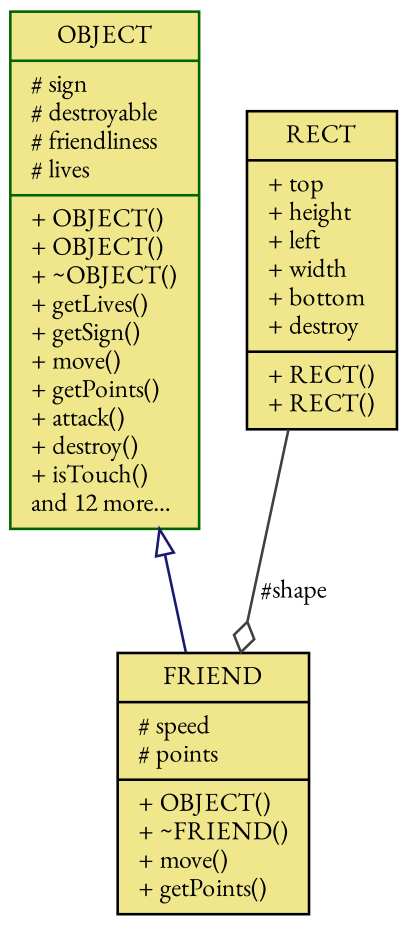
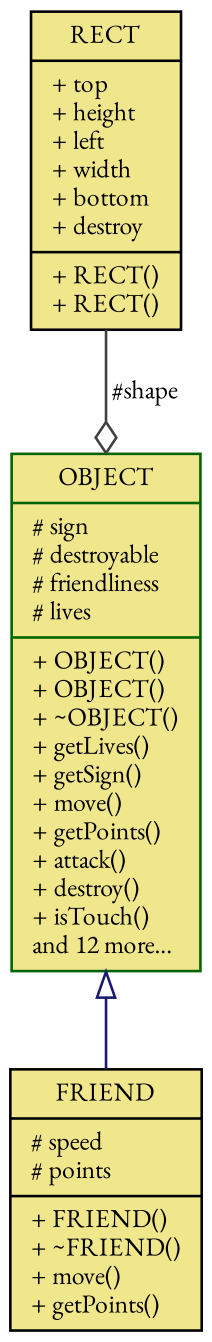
  digraph {
    fontname="EB Garamond"
    node [color=black fillcolor=khaki fontname="EB Garamond" fontsize=10 shape=record style=filled]
    edge [fontname="EB Garamond" fontsize=10 labelfontname=Helvetica labelfontsize=10 style=solid]
-   n1 [fontcolor=black height=0.2 label="{FRIEND\n|# speed\l# points\l|+ OBJECT()\l+ ~FRIEND()\l+ move()\l+ getPoints()\l}" width=0.4]
+   n1 [fontcolor=black height=0.2 label="{FRIEND\n|# speed\l# points\l|+ FRIEND()\l+ ~FRIEND()\l+ move()\l+ getPoints()\l}" width=0.4]
    n2 [color=darkgreen height=0.2 label="{OBJECT\n|# sign\l# destroyable\l# friendliness\l# lives\l|+ OBJECT()\l+ OBJECT()\l+ ~OBJECT()\l+ getLives()\l+ getSign()\l+ move()\l+ getPoints()\l+ attack()\l+ destroy()\l+ isTouch()\land 12 more...\l}" width=0.4]
    n3 [height=0.2 label="{RECT\n|+ top\l+ height\l+ left\l+ width\l+ bottom\l+ destroy\l|+ RECT()\l+ RECT()\l}" width=0.4]
    n2 -> n1 [arrowtail=onormal color=midnightblue dir=back]
-   n3 -> n1 [arrowhead=odiamond color=grey25 label=" #shape"]
+   n3 -> n2 [arrowhead=odiamond color=grey25 label=" #shape"]
  }
